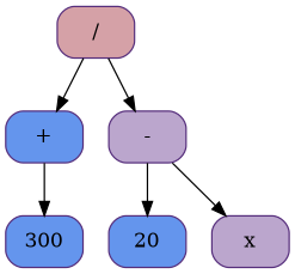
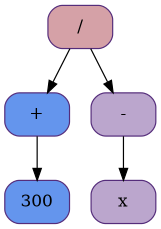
  digraph {
    node [color="#552d7b" fillcolor="#6495ed" fontsize=14 shape=record style="filled,rounded"]
    n1 [fillcolor="#d5a1a7" label=" / "]
    n2 [label=" + "]
    n3 [fillcolor="#bba6cd" label=" - "]
    n4 [label=" 300 "]
-   n5 [label=" 20 "]
    n6 [fillcolor="#bba6cd" label=" x "]
    n1 -> n2
    n1 -> n3
    n2 -> n4
-   n3 -> n5
    n3 -> n6
  }
